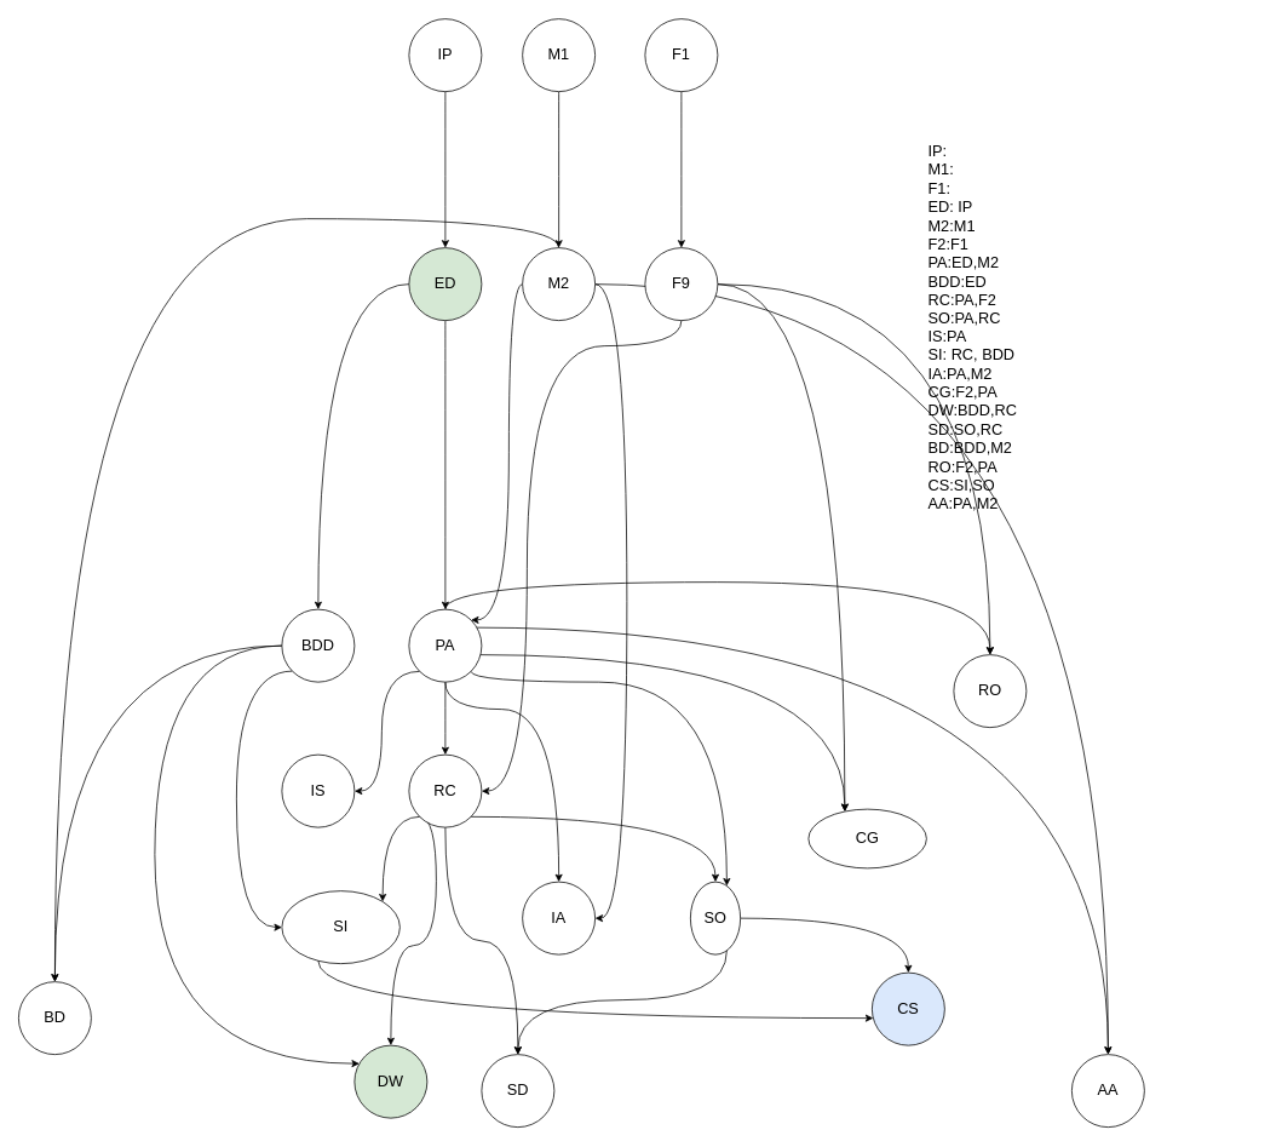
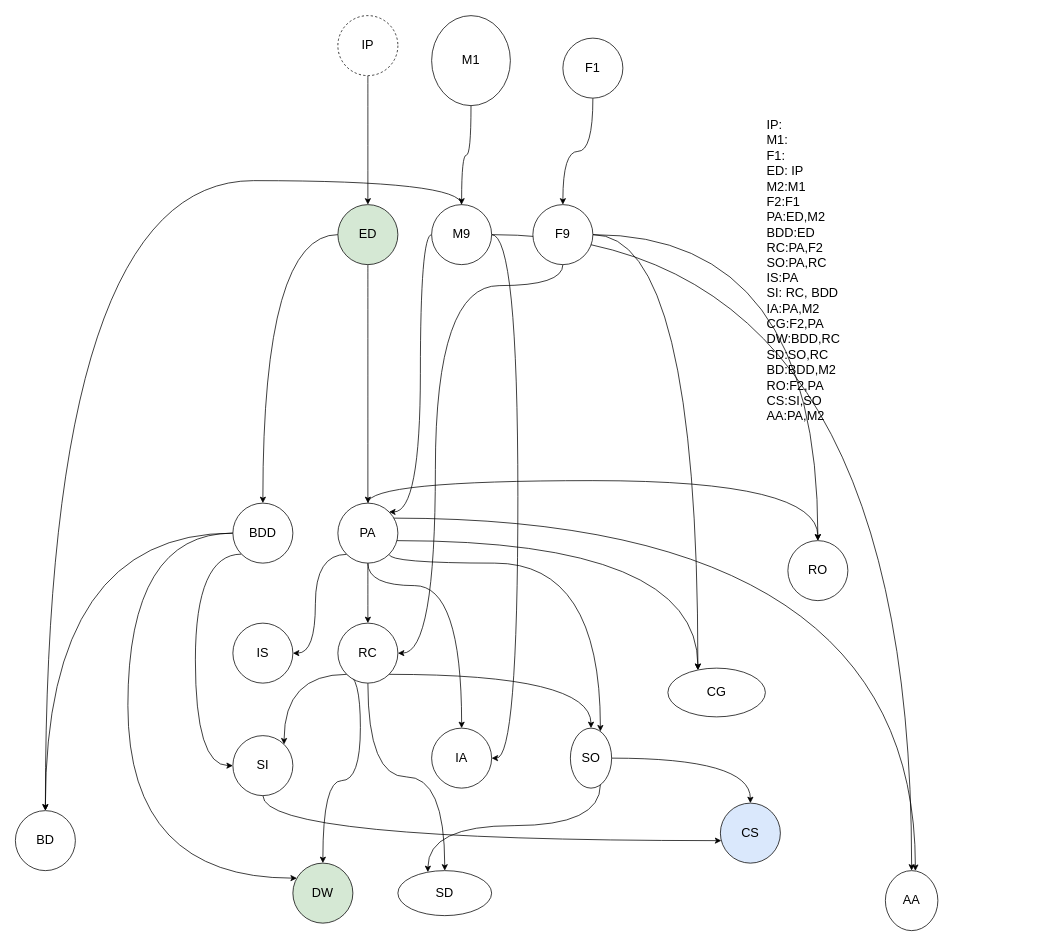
  <mxCell id="0" />
  <mxCell id="1" parent="0" />
  <mxCell id="2" style="edgeStyle=orthogonalEdgeStyle;shape=connector;rounded=0;orthogonalLoop=1;jettySize=auto;html=1;strokeColor=default;align=center;verticalAlign=middle;fontFamily=Helvetica;fontSize=17;fontColor=default;labelBackgroundColor=default;endArrow=classic;curved=1;" parent="1" source="3" target="11" edge="1"><mxGeometry relative="1" as="geometry" /></mxCell>
- <mxCell id="3" value="IP" style="ellipse;whiteSpace=wrap;html=1;aspect=fixed;fontSize=17;" parent="1" vertex="1"><mxGeometry x="450" y="20" width="80" height="80" as="geometry" /></mxCell>
+ <mxCell id="3" value="IP" style="ellipse;whiteSpace=wrap;html=1;aspect=fixed;fontSize=17;dashed=1;" parent="1" vertex="1"><mxGeometry x="450" y="20" width="80" height="80" as="geometry" /></mxCell>
  <mxCell id="4" value="IP:&lt;br style=&quot;font-size: 17px;&quot;&gt;M1:&lt;br style=&quot;font-size: 17px;&quot;&gt;F1:&lt;br style=&quot;font-size: 17px;&quot;&gt;ED: IP&lt;br style=&quot;font-size: 17px;&quot;&gt;M2:M1&lt;br style=&quot;font-size: 17px;&quot;&gt;F2:F1&lt;br style=&quot;font-size: 17px;&quot;&gt;PA:ED,M2&lt;br style=&quot;font-size: 17px;&quot;&gt;BDD:ED&lt;br style=&quot;font-size: 17px;&quot;&gt;RC:PA,F2&lt;br style=&quot;font-size: 17px;&quot;&gt;SO:PA,RC&lt;br style=&quot;font-size: 17px;&quot;&gt;IS:PA&lt;br style=&quot;font-size: 17px;&quot;&gt;SI: RC, BDD&lt;br style=&quot;font-size: 17px;&quot;&gt;IA:PA,M2&lt;br style=&quot;font-size: 17px;&quot;&gt;CG:F2,PA&lt;br style=&quot;font-size: 17px;&quot;&gt;DW:BDD,RC&lt;br style=&quot;font-size: 17px;&quot;&gt;SD:SO,RC&lt;br style=&quot;font-size: 17px;&quot;&gt;BD:BDD,M2&lt;br style=&quot;font-size: 17px;&quot;&gt;RO:F2,PA&lt;br&gt;CS:SI,SO&lt;br&gt;AA:PA,M2" style="text;whiteSpace=wrap;html=1;fontSize=17;" parent="1" vertex="1"><mxGeometry x="1020" y="150" width="370" height="560" as="geometry" /></mxCell>
  <mxCell id="5" style="edgeStyle=orthogonalEdgeStyle;shape=connector;curved=1;rounded=0;orthogonalLoop=1;jettySize=auto;html=1;strokeColor=default;align=center;verticalAlign=middle;fontFamily=Helvetica;fontSize=17;fontColor=default;labelBackgroundColor=default;endArrow=classic;" parent="1" source="6" target="17" edge="1"><mxGeometry relative="1" as="geometry" /></mxCell>
- <mxCell id="6" value="M1" style="ellipse;whiteSpace=wrap;html=1;fontSize=17;" parent="1" vertex="1"><mxGeometry x="575" y="20" width="80" height="80" as="geometry" /></mxCell>
+ <mxCell id="6" value="M1" style="ellipse;whiteSpace=wrap;html=1;fontSize=17;" parent="1" vertex="1"><mxGeometry x="575" y="20" width="105" height="120" as="geometry" /></mxCell>
  <mxCell id="7" style="edgeStyle=orthogonalEdgeStyle;shape=connector;curved=1;rounded=0;orthogonalLoop=1;jettySize=auto;html=1;strokeColor=default;align=center;verticalAlign=middle;fontFamily=Helvetica;fontSize=17;fontColor=default;labelBackgroundColor=default;endArrow=classic;" parent="1" source="8" target="21" edge="1"><mxGeometry relative="1" as="geometry" /></mxCell>
- <mxCell id="8" value="F1" style="ellipse;whiteSpace=wrap;html=1;fontSize=17;" parent="1" vertex="1"><mxGeometry x="710" y="20" width="80" height="80" as="geometry" /></mxCell>
+ <mxCell id="8" value="F1" style="ellipse;whiteSpace=wrap;html=1;fontSize=17;" parent="1" vertex="1"><mxGeometry x="750" y="50" width="80" height="80" as="geometry" /></mxCell>
  <mxCell id="9" style="edgeStyle=orthogonalEdgeStyle;shape=connector;curved=1;rounded=0;html=1;labelBackgroundColor=default;strokeColor=default;fontFamily=Helvetica;fontSize=17;fontColor=default;endArrow=classic;" edge="1" parent="1" source="11" target="29"><mxGeometry relative="1" as="geometry" /></mxCell>
  <mxCell id="10" style="edgeStyle=orthogonalEdgeStyle;shape=connector;curved=1;rounded=0;html=1;labelBackgroundColor=default;strokeColor=default;fontFamily=Helvetica;fontSize=17;fontColor=default;endArrow=classic;" edge="1" parent="1" source="11" target="40"><mxGeometry relative="1" as="geometry" /></mxCell>
  <mxCell id="11" value="ED" style="ellipse;whiteSpace=wrap;html=1;fontSize=17;fillColor=#d5e8d4;" parent="1" vertex="1"><mxGeometry x="450" y="272" width="80" height="80" as="geometry" /></mxCell>
- <mxCell id="12" value="AA" style="ellipse;whiteSpace=wrap;html=1;aspect=fixed;fontSize=17;" parent="1" vertex="1"><mxGeometry x="1180" y="1160" width="80" height="80" as="geometry" /></mxCell>
+ <mxCell id="12" value="AA" style="ellipse;whiteSpace=wrap;html=1;aspect=fixed;fontSize=17;" parent="1" vertex="1"><mxGeometry x="1180" y="1160" width="70" height="80" as="geometry" /></mxCell>
  <mxCell id="13" style="edgeStyle=orthogonalEdgeStyle;shape=connector;curved=1;rounded=0;html=1;labelBackgroundColor=default;strokeColor=default;fontFamily=Helvetica;fontSize=17;fontColor=default;endArrow=classic;entryX=1;entryY=0;entryDx=0;entryDy=0;" edge="1" parent="1" source="17" target="29"><mxGeometry relative="1" as="geometry"><mxPoint y="710" as="targetPoint" x="520" /><Array as="points"><mxPoint x="560" y="312" /><mxPoint x="560" y="682" /></Array></mxGeometry></mxCell>
  <mxCell id="14" style="edgeStyle=orthogonalEdgeStyle;shape=connector;curved=1;rounded=0;html=1;labelBackgroundColor=default;strokeColor=default;fontFamily=Helvetica;fontSize=17;fontColor=default;endArrow=classic;" edge="1" parent="1" source="17" target="50"><mxGeometry relative="1" as="geometry"><Array as="points"><mxPoint x="690" y="312" /><mxPoint x="690" y="1010" /></Array></mxGeometry></mxCell>
  <mxCell id="15" style="edgeStyle=orthogonalEdgeStyle;shape=connector;curved=1;rounded=0;html=1;labelBackgroundColor=default;strokeColor=default;fontFamily=Helvetica;fontSize=17;fontColor=default;endArrow=classic;" edge="1" parent="1" source="17" target="51"><mxGeometry relative="1" as="geometry"><Array as="points"><mxPoint x="615" y="240" /><mxPoint x="60" y="240" /></Array></mxGeometry></mxCell>
  <mxCell id="16" style="edgeStyle=orthogonalEdgeStyle;shape=connector;curved=1;rounded=0;html=1;labelBackgroundColor=default;strokeColor=default;fontFamily=Helvetica;fontSize=20;fontColor=default;endArrow=classic;" edge="1" parent="1" source="17" target="12"><mxGeometry relative="1" as="geometry" /></mxCell>
- <mxCell id="17" value="M2" style="ellipse;whiteSpace=wrap;html=1;fontSize=17;" parent="1" vertex="1"><mxGeometry x="575" y="272" width="80" height="80" as="geometry" /></mxCell>
+ <mxCell id="17" value="M9" style="ellipse;whiteSpace=wrap;html=1;fontSize=17;" parent="1" vertex="1"><mxGeometry x="575" y="272" width="80" height="80" as="geometry" /></mxCell>
  <mxCell id="18" style="edgeStyle=orthogonalEdgeStyle;shape=connector;curved=1;rounded=0;html=1;labelBackgroundColor=default;strokeColor=default;fontFamily=Helvetica;fontSize=17;fontColor=default;endArrow=classic;" edge="1" parent="1" source="21" target="35"><mxGeometry relative="1" as="geometry"><Array as="points"><mxPoint x="750" y="380" /><mxPoint x="580" y="380" /><mxPoint x="580" y="870" /></Array></mxGeometry></mxCell>
  <mxCell id="19" style="edgeStyle=orthogonalEdgeStyle;shape=connector;curved=1;rounded=0;html=1;labelBackgroundColor=default;strokeColor=default;fontFamily=Helvetica;fontSize=17;fontColor=default;endArrow=classic;" edge="1" parent="1" source="21" target="47"><mxGeometry relative="1" as="geometry"><Array as="points"><mxPoint x="930" y="312" /></Array></mxGeometry></mxCell>
  <mxCell id="20" style="edgeStyle=orthogonalEdgeStyle;shape=connector;curved=1;rounded=0;html=1;labelBackgroundColor=default;strokeColor=default;fontFamily=Helvetica;fontSize=17;fontColor=default;endArrow=classic;" edge="1" parent="1" source="21" target="36"><mxGeometry relative="1" as="geometry" /></mxCell>
  <mxCell id="21" value="F9" style="ellipse;whiteSpace=wrap;html=1;fontSize=17;" parent="1" vertex="1"><mxGeometry x="710" y="272" width="80" height="80" as="geometry" /></mxCell>
  <mxCell id="22" style="edgeStyle=orthogonalEdgeStyle;shape=connector;curved=1;rounded=0;html=1;labelBackgroundColor=default;strokeColor=default;fontFamily=Helvetica;fontSize=17;fontColor=default;endArrow=classic;" edge="1" parent="1" source="29" target="35"><mxGeometry relative="1" as="geometry" /></mxCell>
  <mxCell id="23" style="edgeStyle=orthogonalEdgeStyle;shape=connector;curved=1;rounded=0;html=1;exitX=0;exitY=1;exitDx=0;exitDy=0;entryX=1;entryY=0.5;entryDx=0;entryDy=0;labelBackgroundColor=default;strokeColor=default;fontFamily=Helvetica;fontSize=17;fontColor=default;endArrow=classic;" edge="1" parent="1" source="29" target="49"><mxGeometry relative="1" as="geometry" /></mxCell>
  <mxCell id="24" style="edgeStyle=orthogonalEdgeStyle;shape=connector;curved=1;rounded=0;html=1;labelBackgroundColor=default;strokeColor=default;fontFamily=Helvetica;fontSize=17;fontColor=default;endArrow=classic;" edge="1" parent="1" source="29" target="50"><mxGeometry relative="1" as="geometry"><Array as="points"><mxPoint x="490" y="780" /><mxPoint x="615" y="780" /></Array></mxGeometry></mxCell>
  <mxCell id="25" style="edgeStyle=orthogonalEdgeStyle;shape=connector;curved=1;rounded=0;html=1;labelBackgroundColor=default;strokeColor=default;fontFamily=Helvetica;fontSize=17;fontColor=default;endArrow=classic;" edge="1" parent="1" source="29" target="47"><mxGeometry relative="1" as="geometry"><Array as="points"><mxPoint x="930" y="720" /></Array></mxGeometry></mxCell>
  <mxCell id="26" style="edgeStyle=orthogonalEdgeStyle;shape=connector;curved=1;rounded=0;html=1;labelBackgroundColor=default;strokeColor=default;fontFamily=Helvetica;fontSize=17;fontColor=default;endArrow=classic;" edge="1" parent="1" source="29" target="12"><mxGeometry relative="1" as="geometry"><Array as="points"><mxPoint x="1220" y="690" /></Array></mxGeometry></mxCell>
  <mxCell id="27" style="edgeStyle=orthogonalEdgeStyle;shape=connector;curved=1;rounded=0;html=1;labelBackgroundColor=default;strokeColor=default;fontFamily=Helvetica;fontSize=20;fontColor=default;endArrow=classic;exitX=1;exitY=1;exitDx=0;exitDy=0;" edge="1" parent="1" source="29" target="46"><mxGeometry relative="1" as="geometry"><Array as="points"><mxPoint x="518" y="750" /><mxPoint x="800" y="750" /></Array></mxGeometry></mxCell>
  <mxCell id="28" style="edgeStyle=orthogonalEdgeStyle;shape=connector;curved=1;rounded=0;html=1;labelBackgroundColor=default;strokeColor=default;fontFamily=Helvetica;fontSize=20;fontColor=default;endArrow=classic;" edge="1" parent="1" source="29" target="36"><mxGeometry relative="1" as="geometry"><Array as="points"><mxPoint x="490" y="640" /><mxPoint x="1090" y="640" /></Array></mxGeometry></mxCell>
  <mxCell id="29" value="PA" style="ellipse;whiteSpace=wrap;html=1;fontSize=17;" parent="1" vertex="1"><mxGeometry x="450" y="670" width="80" height="80" as="geometry" /></mxCell>
  <mxCell id="30" value="CS" style="ellipse;whiteSpace=wrap;html=1;aspect=fixed;fontSize=17;fillColor=#dae8fc;" parent="1" vertex="1"><mxGeometry x="960" y="1070" width="80" height="80" as="geometry" /></mxCell>
  <mxCell id="31" style="edgeStyle=orthogonalEdgeStyle;shape=connector;curved=1;rounded=0;html=1;labelBackgroundColor=default;strokeColor=default;fontFamily=Helvetica;fontSize=17;fontColor=default;endArrow=classic;exitX=1;exitY=1;exitDx=0;exitDy=0;" edge="1" parent="1" source="35" target="46"><mxGeometry relative="1" as="geometry" /></mxCell>
  <mxCell id="32" style="edgeStyle=orthogonalEdgeStyle;shape=connector;curved=1;rounded=0;html=1;exitX=0;exitY=1;exitDx=0;exitDy=0;entryX=1;entryY=0;entryDx=0;entryDy=0;labelBackgroundColor=default;strokeColor=default;fontFamily=Helvetica;fontSize=17;fontColor=default;endArrow=classic;" edge="1" parent="1" source="35" target="43"><mxGeometry relative="1" as="geometry" /></mxCell>
  <mxCell id="33" style="edgeStyle=orthogonalEdgeStyle;shape=connector;curved=1;rounded=0;html=1;labelBackgroundColor=default;strokeColor=default;fontFamily=Helvetica;fontSize=17;fontColor=default;endArrow=classic;exitX=0;exitY=1;exitDx=0;exitDy=0;" edge="1" parent="1" source="35" target="41"><mxGeometry relative="1" as="geometry"><Array as="points"><mxPoint x="480" y="898" /><mxPoint x="480" y="1040" /><mxPoint x="430" y="1040" /></Array></mxGeometry></mxCell>
  <mxCell id="34" style="edgeStyle=orthogonalEdgeStyle;shape=connector;curved=1;rounded=0;html=1;labelBackgroundColor=default;strokeColor=default;fontFamily=Helvetica;fontSize=17;fontColor=default;endArrow=classic;" edge="1" parent="1" source="35" target="48"><mxGeometry relative="1" as="geometry" /></mxCell>
  <mxCell id="35" value="RC" style="ellipse;whiteSpace=wrap;html=1;fontSize=17;" parent="1" vertex="1"><mxGeometry x="450" y="830" width="80" height="80" as="geometry" /></mxCell>
  <mxCell id="36" value="RO" style="ellipse;whiteSpace=wrap;html=1;aspect=fixed;fontSize=17;" parent="1" vertex="1"><mxGeometry x="1050" y="720" width="80" height="80" as="geometry" /></mxCell>
  <mxCell id="37" style="edgeStyle=orthogonalEdgeStyle;shape=connector;curved=1;rounded=0;html=1;labelBackgroundColor=default;strokeColor=default;fontFamily=Helvetica;fontSize=17;fontColor=default;endArrow=classic;" edge="1" parent="1" source="40" target="43"><mxGeometry relative="1" as="geometry"><Array as="points"><mxPoint x="260" y="738" /><mxPoint x="260" y="1020" /></Array></mxGeometry></mxCell>
  <mxCell id="38" style="edgeStyle=orthogonalEdgeStyle;shape=connector;curved=1;rounded=0;html=1;labelBackgroundColor=default;strokeColor=default;fontFamily=Helvetica;fontSize=17;fontColor=default;endArrow=classic;" edge="1" parent="1" source="40" target="41"><mxGeometry relative="1" as="geometry"><Array as="points"><mxPoint x="170" y="710" /><mxPoint x="170" y="1170" /></Array></mxGeometry></mxCell>
  <mxCell id="39" style="edgeStyle=orthogonalEdgeStyle;shape=connector;curved=1;rounded=0;html=1;labelBackgroundColor=default;strokeColor=default;fontFamily=Helvetica;fontSize=17;fontColor=default;endArrow=classic;" edge="1" parent="1" source="40" target="51"><mxGeometry relative="1" as="geometry" /></mxCell>
  <mxCell id="40" value="BDD" style="ellipse;whiteSpace=wrap;html=1;fontSize=17;" parent="1" vertex="1"><mxGeometry x="310" y="670" width="80" height="80" as="geometry" /></mxCell>
  <mxCell id="41" value="DW" style="ellipse;whiteSpace=wrap;html=1;aspect=fixed;fontSize=17;fillColor=#d5e8d4;" parent="1" vertex="1"><mxGeometry x="390" y="1150" width="80" height="80" as="geometry" /></mxCell>
  <mxCell id="42" style="edgeStyle=orthogonalEdgeStyle;shape=connector;curved=1;rounded=0;html=1;labelBackgroundColor=default;strokeColor=default;fontFamily=Helvetica;fontSize=17;fontColor=default;endArrow=classic;" edge="1" parent="1" source="43" target="30"><mxGeometry relative="1" as="geometry"><Array as="points"><mxPoint x="350" y="1120" /></Array></mxGeometry></mxCell>
- <mxCell id="43" value="SI" style="ellipse;whiteSpace=wrap;html=1;aspect=fixed;fontSize=17;" parent="1" vertex="1"><mxGeometry x="310" y="980" width="130" height="80" as="geometry" /></mxCell>
+ <mxCell id="43" value="SI" style="ellipse;whiteSpace=wrap;html=1;aspect=fixed;fontSize=17;" parent="1" vertex="1"><mxGeometry x="310" y="980" width="80" height="80" as="geometry" /></mxCell>
  <mxCell id="44" style="edgeStyle=orthogonalEdgeStyle;shape=connector;curved=1;rounded=0;html=1;labelBackgroundColor=default;strokeColor=default;fontFamily=Helvetica;fontSize=17;fontColor=default;endArrow=classic;" edge="1" parent="1" source="46" target="48"><mxGeometry relative="1" as="geometry"><Array as="points"><mxPoint x="800" y="1100" /><mxPoint x="570" y="1100" /></Array></mxGeometry></mxCell>
  <mxCell id="45" style="edgeStyle=orthogonalEdgeStyle;shape=connector;curved=1;rounded=0;html=1;labelBackgroundColor=default;strokeColor=default;fontFamily=Helvetica;fontSize=17;fontColor=default;endArrow=classic;" edge="1" parent="1" source="46" target="30"><mxGeometry relative="1" as="geometry" /></mxCell>
  <mxCell id="46" value="SO" style="ellipse;whiteSpace=wrap;html=1;fontSize=17;" parent="1" vertex="1"><mxGeometry x="760" y="970" width="55" height="80" as="geometry" /></mxCell>
  <mxCell id="47" value="CG" style="ellipse;whiteSpace=wrap;html=1;aspect=fixed;fontSize=17;" parent="1" vertex="1"><mxGeometry x="890" y="890" width="130" height="65" as="geometry" /></mxCell>
- <mxCell id="48" value="SD" style="ellipse;whiteSpace=wrap;html=1;aspect=fixed;fontSize=17;" parent="1" vertex="1"><mxGeometry x="530" y="1160" width="80" height="80" as="geometry" /></mxCell>
+ <mxCell id="48" value="SD" style="ellipse;whiteSpace=wrap;html=1;aspect=fixed;fontSize=17;" parent="1" vertex="1"><mxGeometry x="530" y="1160" width="125" height="60" as="geometry" /></mxCell>
  <mxCell id="49" value="IS" style="ellipse;whiteSpace=wrap;html=1;fontSize=17;" parent="1" vertex="1"><mxGeometry x="310" y="830" width="80" height="80" as="geometry" /></mxCell>
  <mxCell id="50" value="IA" style="ellipse;whiteSpace=wrap;html=1;aspect=fixed;fontSize=17;" parent="1" vertex="1"><mxGeometry x="575" y="970" width="80" height="80" as="geometry" /></mxCell>
  <mxCell id="51" value="BD" style="ellipse;whiteSpace=wrap;html=1;fontSize=17;" parent="1" vertex="1"><mxGeometry x="20" y="1080" width="80" height="80" as="geometry" /></mxCell>
